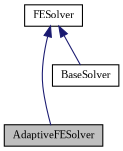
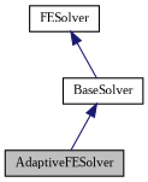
  digraph {
    fontname="Liberation Serif"
    node [color=black fillcolor=white fontname="Liberation Serif" fontsize=10 shape=record style=filled]
    edge [color=midnightblue dir=back fontname="Liberation Serif" fontsize=10 labelfontname=Helvetica labelfontsize=10 style=solid]
    n1 [fillcolor=grey75 fontcolor=black height=0.2 label=AdaptiveFESolver width=0.4]
    n2 [height=0.2 label=FESolver width=0.4]
    n3 [height=0.2 label=BaseSolver width=0.4]
-   n2 -> n1
+   n3 -> n1
    n2 -> n3
  }
